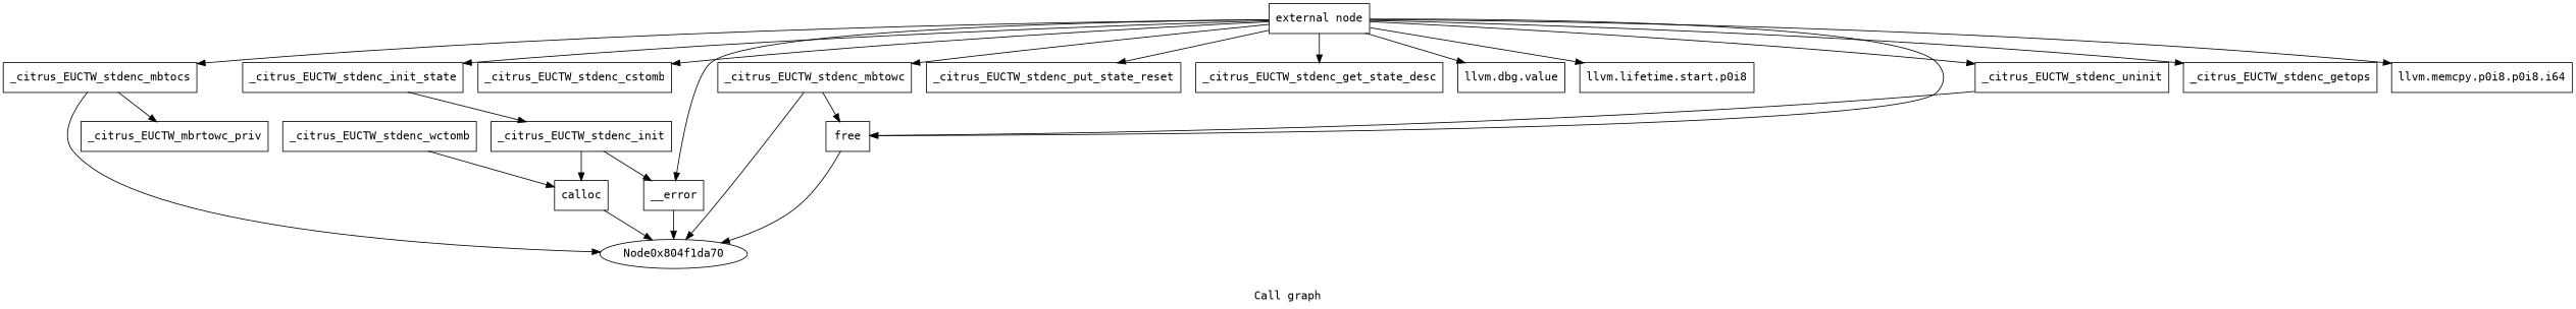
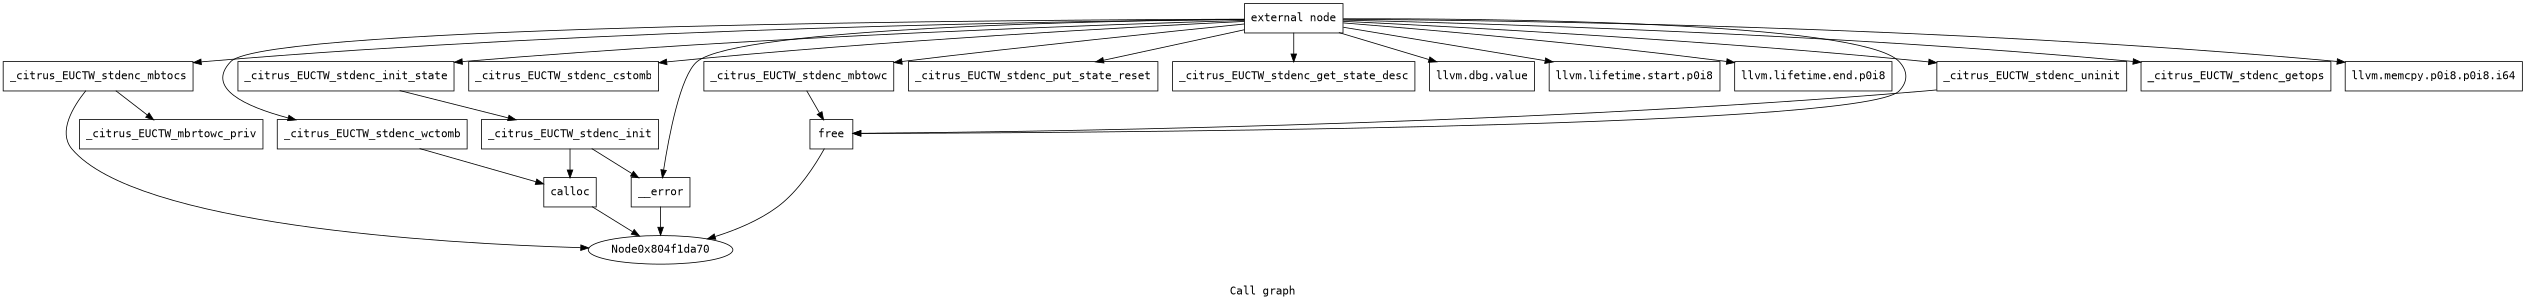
  digraph {
    fontname="DejaVu Sans Mono"
    label="Call graph"
    node [fontname="DejaVu Sans Mono" shape=record]
    edge [fontname="DejaVu Sans Mono"]
    n1 [label="{external node}"]
    n2 [label="{_citrus_EUCTW_stdenc_uninit}"]
    n3 [label="{_citrus_EUCTW_stdenc_init_state}"]
    n4 [label="{_citrus_EUCTW_stdenc_mbtocs}"]
    n5 [label="{_citrus_EUCTW_stdenc_cstomb}"]
    n6 [label="{_citrus_EUCTW_stdenc_mbtowc}"]
    n7 [label="{_citrus_EUCTW_stdenc_wctomb}"]
    n8 [label="{_citrus_EUCTW_stdenc_put_state_reset}"]
    n9 [label="{_citrus_EUCTW_stdenc_get_state_desc}"]
    n10 [label="{llvm.dbg.value}"]
    n11 [label="{llvm.lifetime.start.p0i8}"]
+   n12 [label="{llvm.lifetime.end.p0i8}"]
    n13 [label="{free}"]
    n14 [label="{__error}"]
    n15 [label="{_citrus_EUCTW_stdenc_getops}"]
    n16 [label="{llvm.memcpy.p0i8.p0i8.i64}"]
    n17 [label="{_citrus_EUCTW_stdenc_init}"]
    n18 [label="{calloc}"]
    n19 [label="{_citrus_EUCTW_mbrtowc_priv}"]
    n20 [label=Node0x804f1da70 shape=""]
    n1 -> n2
    n1 -> n3
    n1 -> n4
    n1 -> n5
    n1 -> n6
+   n1 -> n7
    n1 -> n8
    n1 -> n9
    n1 -> n10
    n1 -> n11
+   n1 -> n12
    n1 -> n13
    n1 -> n14
    n1 -> n15
    n1 -> n16
    n2 -> n13
    n3 -> n17
    n4 -> n19
    n4 -> n20
    n6 -> n13
-   n6 -> n20
    n7 -> n18
    n13 -> n20
    n14 -> n20
    n17 -> n14
    n17 -> n18
    n18 -> n20
  }
